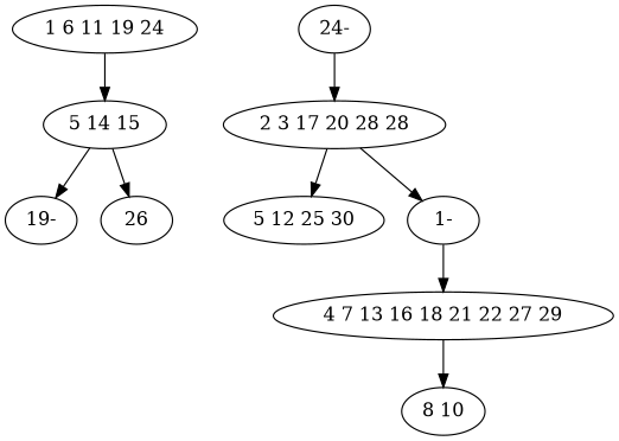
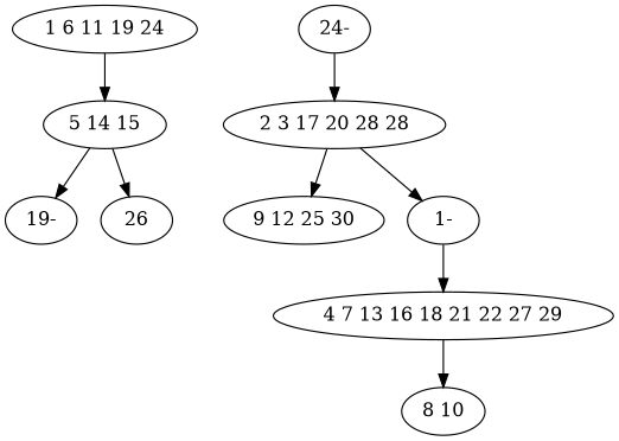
  digraph {
    n1 [label="1 6 11 19 24"]
    n2 [label="5 14 15"]
    n3 [label="19-"]
    n4 [label=26]
    n5 [label="24-"]
    n6 [label="2 3 17 20 28 28"]
-   n7 [label="5 12 25 30"]
+   n7 [label="9 12 25 30"]
    n8 [label="1-"]
    n9 [label="4 7 13 16 18 21 22 27 29"]
    n10 [label="8 10"]
    n1 -> n2
    n2 -> n3
    n2 -> n4
    n5 -> n6
    n6 -> n7
    n6 -> n8
    n8 -> n9
    n9 -> n10
  }
